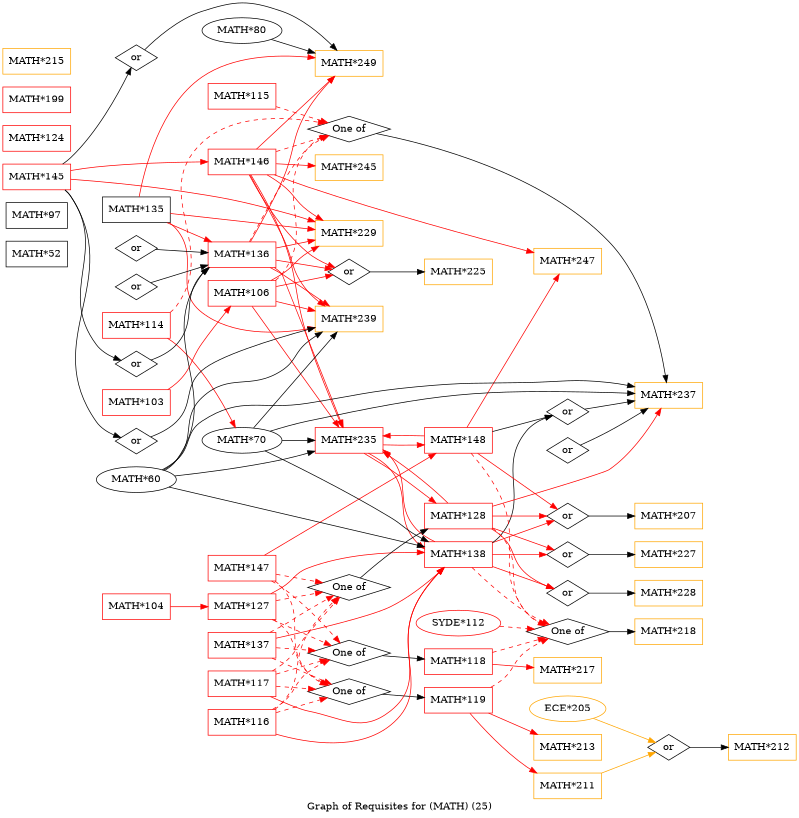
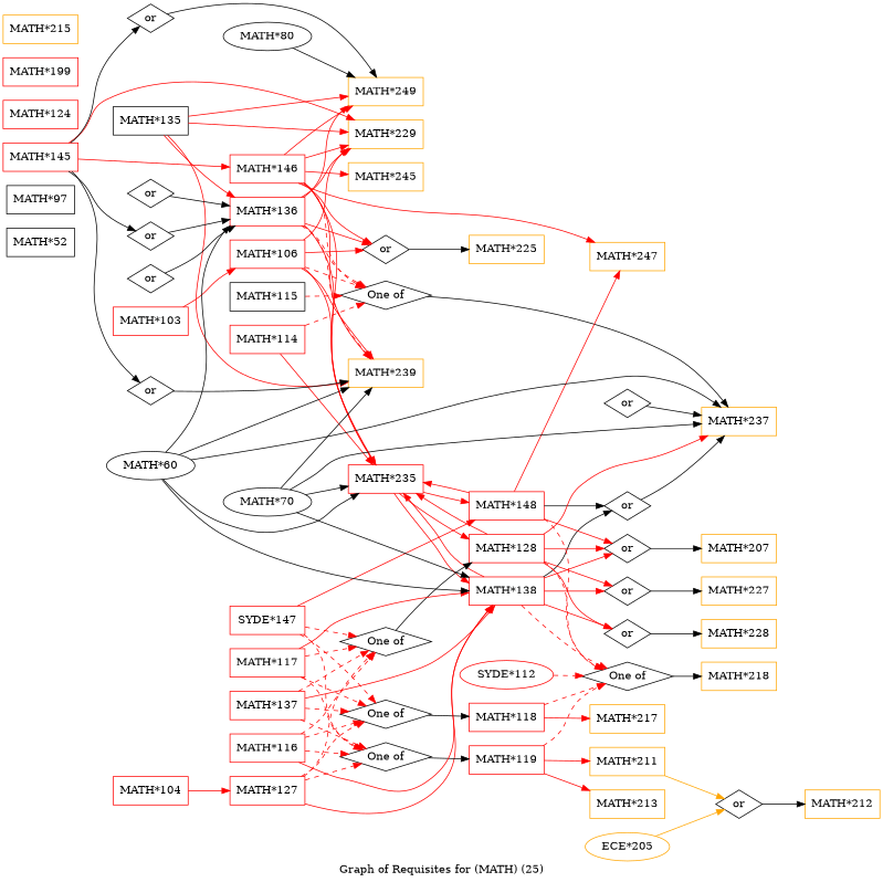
  strict digraph {
    label="Graph of Requisites for (MATH) (25)"
    rankdir=LR
    node [shape=box]
    edge [color=red]
    "MATH*52" [height=0.5 width=1.1944]
    "MATH*97" [height=0.5 width=1.1944]
    "MATH*103" [color=red height=0.5 width=1.3194]
    "MATH*106" [color=red height=0.5 width=1.3194]
    n5 [height=0.5 label=or shape=diamond width=0.81703]
    "MATH*229" [color=orange height=0.5 width=1.3194]
    "MATH*235" [color=red height=0.5 width=1.3194]
    n8 [height=0.5 label="One of" shape=diamond width=1.6085]
    "MATH*239" [color=orange height=0.5 width=1.3194]
    "MATH*225" [color=orange height=0.5 width=1.3194]
    "MATH*138" [color=red height=0.5 width=1.3194]
    "MATH*148" [color=red height=0.5 width=1.3194]
    "MATH*128" [color=red height=0.5 width=1.3194]
    "MATH*237" [color=orange height=0.5 width=1.3194]
    n15 [height=0.5 label="One of" shape=diamond width=1.6085]
    n16 [height=0.5 label=or shape=diamond width=0.81703]
    n17 [height=0.5 label=or shape=diamond width=0.81703]
    n18 [height=0.5 label=or shape=diamond width=0.81703]
    n19 [height=0.5 label=or shape=diamond width=0.81703]
    "MATH*247" [color=orange height=0.5 width=1.3194]
    "MATH*218" [color=orange height=0.5 width=1.3194]
    "MATH*207" [color=orange height=0.5 width=1.3194]
    "MATH*227" [color=orange height=0.5 width=1.3194]
    "MATH*228" [color=orange height=0.5 width=1.3194]
    "MATH*104" [color=red height=0.5 width=1.3194]
    "MATH*127" [color=red height=0.5 width=1.3194]
    n27 [height=0.5 label="One of" shape=diamond width=1.6085]
    n28 [height=0.5 label="One of" shape=diamond width=1.6085]
    n29 [height=0.5 label="One of" shape=diamond width=1.6085]
    "MATH*118" [color=red height=0.5 width=1.3194]
    "MATH*119" [color=red height=0.5 width=1.3194]
    "MATH*217" [color=orange height=0.5 width=1.3194]
    "MATH*211" [color=orange height=0.5 width=1.3194]
    "MATH*213" [color=orange height=0.5 width=1.3194]
    n35 [height=0.5 label=or shape=diamond width=0.81703]
    "MATH*114" [color=red height=0.5 width=1.3194]
-   "MATH*115" [color=red height=0.5 width=1.3194]
+   "MATH*115" [color=black height=0.5 width=1.3194]
    "MATH*116" [color=red height=0.5 width=1.3194]
    "MATH*212" [color=orange height=0.5 width=1.3194]
    "MATH*117" [color=red height=0.5 width=1.3194]
    "MATH*137" [color=red height=0.5 width=1.3194]
-   "MATH*147" [color=red height=0.5 width=1.3194]
+   "MATH*147" [color=red height=0.5 width=1.3194 label="SYDE*147"]
    "MATH*124" [color=red height=0.5 width=1.3194]
    "MATH*135" [color=black height=0.5 width=1.3194]
    "MATH*136" [color=red height=0.5 width=1.3194]
    "MATH*249" [color=orange height=0.5 width=1.3194]
    n47 [height=0.5 label=or shape=diamond width=0.81703]
    n48 [height=0.5 label=or shape=diamond width=0.81703]
    n49 [height=0.5 label=or shape=diamond width=0.81703]
    "MATH*60" [height=0.5 width=1.5526 shape=""]
    "MATH*145" [color=red height=0.5 width=1.3194]
    "MATH*146" [color=red height=0.5 width=1.3194]
    n53 [height=0.5 label=or shape=diamond width=0.81703]
    n54 [height=0.5 label=or shape=diamond width=0.81703]
    "MATH*245" [color=orange height=0.5 width=1.3194]
    "MATH*70" [height=0.5 width=1.5526 shape=""]
    "MATH*199" [color=red height=0.5 width=1.3194]
    "ECE*205" [color=orange height=0.5 width=1.4804 shape=""]
    "MATH*215" [color=orange height=0.5 width=1.3194]
    "SYDE*112" [color=red height=0.5 width=1.6429 shape=""]
    n61 [height=0.5 label=or shape=diamond width=0.81703]
    "MATH*80" [height=0.5 width=1.5526 shape=""]
    "MATH*103" -> "MATH*106"
    "MATH*106" -> n5
    "MATH*106" -> "MATH*229"
    "MATH*106" -> "MATH*235"
    "MATH*106" -> n8 [style=dashed]
    "MATH*106" -> "MATH*239"
    n5 -> "MATH*225" [color=""]
    "MATH*235" -> "MATH*138"
    "MATH*235" -> "MATH*148"
    "MATH*235" -> "MATH*128"
    n8 -> "MATH*237" [color=""]
    "MATH*138" -> "MATH*235"
    "MATH*138" -> n15 [style=dashed]
    "MATH*138" -> n16
    "MATH*138" -> n17
    "MATH*138" -> n18
    "MATH*138" -> n19 [color=""]
    "MATH*148" -> "MATH*235"
    "MATH*148" -> n15 [style=dashed]
    "MATH*148" -> n16
    "MATH*148" -> n19 [color=""]
    "MATH*148" -> "MATH*247"
    "MATH*128" -> "MATH*235"
    "MATH*128" -> "MATH*237"
    "MATH*128" -> n15 [style=dashed]
    "MATH*128" -> n16
    "MATH*128" -> n17
    "MATH*128" -> n18
    n15 -> "MATH*218" [color=""]
    n16 -> "MATH*207" [color=""]
    n17 -> "MATH*227" [color=""]
    n18 -> "MATH*228" [color=""]
    n19 -> "MATH*237" [color=""]
    "MATH*104" -> "MATH*127"
    "MATH*127" -> "MATH*138"
    "MATH*127" -> n27 [style=dashed]
    "MATH*127" -> n28 [style=dashed]
    "MATH*127" -> n29 [style=dashed]
    n27 -> "MATH*118" [color=""]
    n28 -> "MATH*119" [color=""]
    n29 -> "MATH*128" [color=""]
    "MATH*118" -> n15 [style=dashed]
    "MATH*118" -> "MATH*217"
    "MATH*119" -> n15 [style=dashed]
    "MATH*119" -> "MATH*211"
    "MATH*119" -> "MATH*213"
    "MATH*211" -> n35 [color=orange]
    n35 -> "MATH*212" [color=""]
-   "MATH*114" -> "MATH*70"
+   "MATH*114" -> "MATH*235"
    "MATH*114" -> n8 [style=dashed]
    "MATH*115" -> n8 [style=dashed]
    "MATH*116" -> "MATH*138"
    "MATH*116" -> n27 [style=dashed]
    "MATH*116" -> n28 [style=dashed]
    "MATH*116" -> n29 [style=dashed]
    "MATH*117" -> "MATH*138"
    "MATH*117" -> n27 [style=dashed]
    "MATH*117" -> n28 [style=dashed]
    "MATH*117" -> n29 [style=dashed]
    "MATH*137" -> "MATH*138"
    "MATH*137" -> n27 [style=dashed]
    "MATH*137" -> n28 [style=dashed]
    "MATH*137" -> n29 [style=dashed]
    "MATH*147" -> "MATH*148"
    "MATH*147" -> n27 [style=dashed]
    "MATH*147" -> n28 [style=dashed]
    "MATH*147" -> n29 [style=dashed]
    "MATH*135" -> "MATH*229"
    "MATH*135" -> "MATH*239"
    "MATH*135" -> "MATH*136"
    "MATH*135" -> "MATH*249"
    "MATH*136" -> n5
    "MATH*136" -> "MATH*229"
    "MATH*136" -> "MATH*235"
    "MATH*136" -> n8 [style=dashed]
-   "MATH*136" -> "MATH*239"
+   "MATH*136" -> "MATH*239" [style=dashed]
    "MATH*136" -> "MATH*249"
    n47 -> "MATH*136" [color=""]
    n48 -> "MATH*136" [color=""]
    n49 -> "MATH*136" [color=""]
    "MATH*60" -> "MATH*235" [color=""]
    "MATH*60" -> "MATH*239" [color=""]
    "MATH*60" -> "MATH*138" [color=""]
    "MATH*60" -> "MATH*237" [color=""]
    "MATH*60" -> "MATH*136" [color=""]
    "MATH*145" -> "MATH*229"
    "MATH*145" -> n47 [color=""]
    "MATH*145" -> "MATH*146"
    "MATH*145" -> n53 [color=""]
    "MATH*145" -> n54 [color=""]
    "MATH*146" -> n5
    "MATH*146" -> "MATH*229"
    "MATH*146" -> "MATH*235"
    "MATH*146" -> n8 [style=dashed]
    "MATH*146" -> "MATH*239"
    "MATH*146" -> "MATH*247"
    "MATH*146" -> "MATH*249"
    "MATH*146" -> "MATH*245"
    n53 -> "MATH*239" [color=""]
    n54 -> "MATH*249" [color=""]
    "MATH*70" -> "MATH*235" [color=""]
    "MATH*70" -> "MATH*239" [color=""]
    "MATH*70" -> "MATH*138" [color=""]
    "MATH*70" -> "MATH*237" [color=""]
    "ECE*205" -> n35 [color=orange]
    "SYDE*112" -> n15 [style=dashed]
    n61 -> "MATH*237" [color=""]
    "MATH*80" -> "MATH*249" [color=""]
  }
